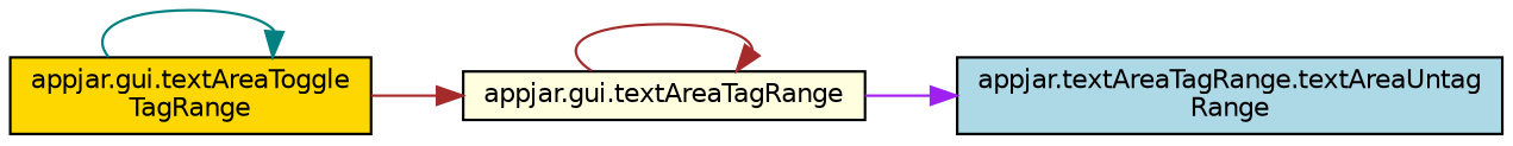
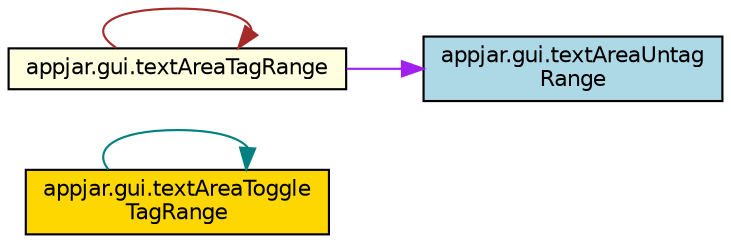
  digraph {
    rankdir=LR
    node [color=black fontname=Helvetica fontsize=10 shape=record style=filled]
    edge [color=brown fontname=Helvetica fontsize=10 labelfontname=Helvetica labelfontsize=10 style=solid]
    n1 [fillcolor=gold fontcolor=black height=0.2 label="appjar.gui.textAreaToggle\lTagRange" width=0.4]
    n2 [fillcolor=lightyellow height=0.2 label="appjar.gui.textAreaTagRange" width=0.4]
-   n3 [fillcolor=lightblue height=0.2 label="appjar.textAreaTagRange.textAreaUntag\lRange" width=0.4]
+   n3 [fillcolor=lightblue height=0.2 label="appjar.gui.textAreaUntag\lRange" width=0.4]
    n1 -> n1 [color=teal]
-   n1 -> n2
    n2 -> n2
    n2 -> n3 [color=purple]
  }
